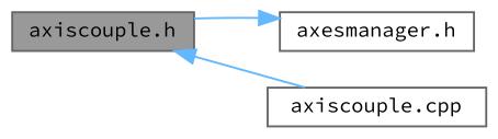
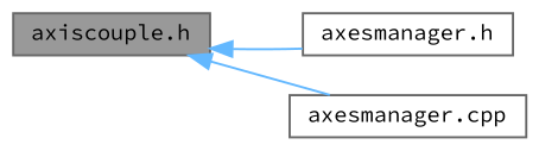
  digraph {
    fontname="Source Code Pro"
    rankdir=LR
    node [color=grey40 fillcolor=white fontname="Source Code Pro" fontsize=10 shape=box style=filled]
    edge [color=steelblue1 dir=back fontname="Source Code Pro" fontsize=10 labelfontname=Helvetica labelfontsize=10 style=solid]
    n1 [color=gray40 fillcolor=grey60 fontcolor=black height=0.2 label="axiscouple.h" width=0.4]
    n2 [height=0.2 label="axesmanager.h" width=0.4]
-   n3 [height=0.2 label="axiscouple.cpp" width=0.4]
-   n2 -> n1
+   n3 [height=0.2 label="axesmanager.cpp" width=0.4]
+   n1 -> n2
    n1 -> n3
  }
